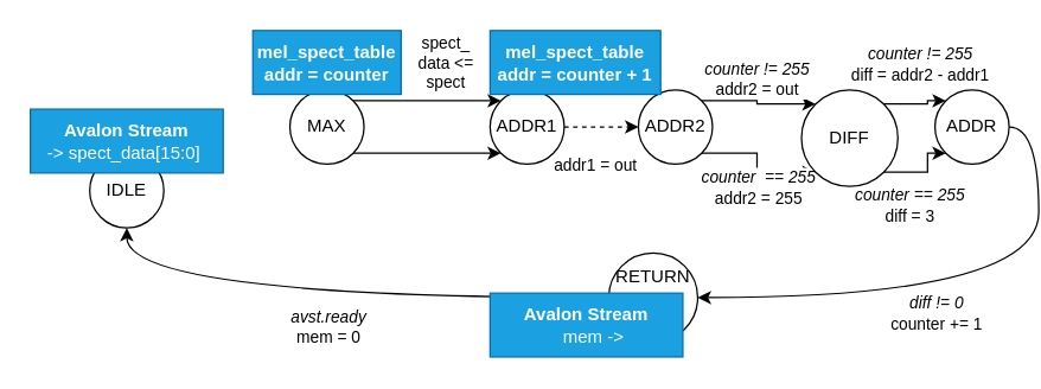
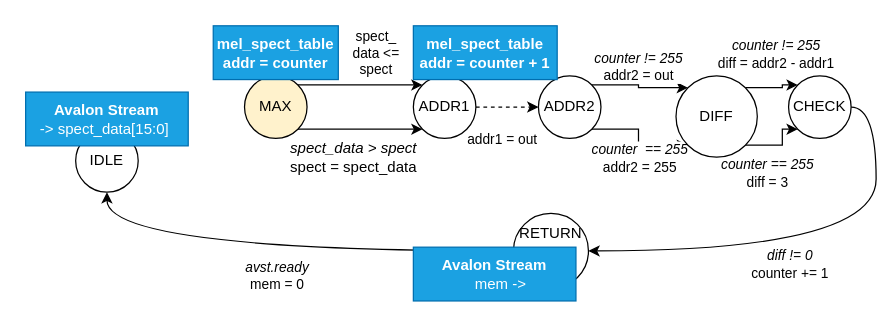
  <mxCell id="0" />
  <mxCell id="1" parent="0" />
  <mxCell id="2" value="IDLE" style="ellipse;whiteSpace=wrap;html=1;" parent="1" vertex="1"><mxGeometry x="60" y="103" width="50" height="50" as="geometry" /></mxCell>
  <mxCell id="3" value="&lt;b&gt;Avalon Stream&lt;/b&gt;&lt;br&gt;&amp;nbsp;-&amp;gt; spect_data[15:0]&amp;nbsp;&amp;nbsp;" style="rounded=0;whiteSpace=wrap;html=1;fillColor=#1ba1e2;fontColor=#ffffff;strokeColor=#006EAF;" parent="1" vertex="1"><mxGeometry y="73" width="130" height="43" as="geometry" x="20" /></mxCell>
  <mxCell id="4" style="edgeStyle=orthogonalEdgeStyle;rounded=0;orthogonalLoop=1;jettySize=auto;html=1;exitX=1;exitY=1;exitDx=0;exitDy=0;entryX=0;entryY=1;entryDx=0;entryDy=0;" parent="1" source="7" target="10" edge="1"><mxGeometry relative="1" as="geometry" /></mxCell>
  <mxCell id="5" style="edgeStyle=orthogonalEdgeStyle;rounded=0;orthogonalLoop=1;jettySize=auto;html=1;exitX=1;exitY=0;exitDx=0;exitDy=0;entryX=0;entryY=0;entryDx=0;entryDy=0;" edge="1" parent="1" source="7" target="10"><mxGeometry relative="1" as="geometry" /></mxCell>
  <mxCell id="6" value="spect_&lt;br&gt;data &amp;lt;= &lt;br&gt;spect" style="edgeLabel;html=1;align=center;verticalAlign=middle;resizable=0;points=[];" vertex="1" connectable="0" parent="5"><mxGeometry x="0.494" y="-1" relative="1" as="geometry"><mxPoint x="-12" y="-27" as="offset" /></mxGeometry></mxCell>
- <mxCell id="7" value="MAX" style="ellipse;whiteSpace=wrap;html=1;" parent="1" vertex="1"><mxGeometry x="195" y="60" width="50" height="50" as="geometry" /></mxCell>
+ <mxCell id="7" value="MAX" style="ellipse;whiteSpace=wrap;html=1;fillColor=#fff2cc;" parent="1" vertex="1"><mxGeometry x="195" y="60" width="50" height="50" as="geometry" /></mxCell>
  <mxCell id="8" style="edgeStyle=orthogonalEdgeStyle;rounded=0;orthogonalLoop=1;jettySize=auto;html=1;exitX=1;exitY=0.5;exitDx=0;exitDy=0;entryX=0;entryY=0.5;entryDx=0;entryDy=0;dashed=1;" parent="1" source="10" target="16" edge="1"><mxGeometry relative="1" as="geometry" /></mxCell>
  <mxCell id="9" value="addr1 = out" style="edgeLabel;html=1;align=center;verticalAlign=middle;resizable=0;points=[];" parent="8" vertex="1" connectable="0"><mxGeometry x="-0.103" y="-1" relative="1" as="geometry"><mxPoint x="-2" y="24" as="offset" /></mxGeometry></mxCell>
  <mxCell id="10" value="ADDR1" style="ellipse;whiteSpace=wrap;html=1;" parent="1" vertex="1"><mxGeometry x="330" y="60" width="50" height="50" as="geometry" /></mxCell>
+ <mxCell id="11" value="&lt;i&gt;spect_data &amp;gt; spect&lt;br&gt;&lt;/i&gt;&lt;span style=&quot;background-color: initial;&quot;&gt;spect =&amp;nbsp;&lt;/span&gt;spect_data" style="text;html=1;align=center;verticalAlign=middle;whiteSpace=wrap;rounded=0;" parent="1" vertex="1"><mxGeometry x="220" y="110" width="125" height="30" as="geometry" /></mxCell>
  <mxCell id="12" value="&lt;b&gt;mel_spect_table&lt;br&gt;addr = counter&lt;/b&gt;" style="rounded=0;whiteSpace=wrap;html=1;fillColor=#1ba1e2;fontColor=#ffffff;strokeColor=#006EAF;" parent="1" vertex="1"><mxGeometry x="170" width="100" height="43" as="geometry" y="20" /></mxCell>
  <mxCell id="13" style="edgeStyle=orthogonalEdgeStyle;rounded=0;orthogonalLoop=1;jettySize=auto;html=1;exitX=1;exitY=1;exitDx=0;exitDy=0;entryX=0;entryY=1;entryDx=0;entryDy=0;" parent="1" source="16" target="22" edge="1"><mxGeometry relative="1" as="geometry" /></mxCell>
  <mxCell id="14" value="&lt;i&gt;counter&amp;nbsp; == 255&lt;/i&gt;&lt;div&gt;addr2 = 255&lt;/div&gt;" style="edgeLabel;html=1;align=center;verticalAlign=middle;resizable=0;points=[];" parent="13" vertex="1" connectable="0"><mxGeometry x="-0.145" relative="1" as="geometry"><mxPoint y="22" as="offset" /></mxGeometry></mxCell>
  <mxCell id="15" value="&lt;i&gt;counter != 255&lt;br&gt;&lt;/i&gt;addr2 = out" style="edgeStyle=orthogonalEdgeStyle;rounded=0;orthogonalLoop=1;jettySize=auto;html=1;exitX=1;exitY=0;exitDx=0;exitDy=0;entryX=0;entryY=0;entryDx=0;entryDy=0;" parent="1" source="16" target="22" edge="1"><mxGeometry y="17" relative="1" as="geometry"><mxPoint as="offset" /></mxGeometry></mxCell>
  <mxCell id="16" value="ADDR2" style="ellipse;whiteSpace=wrap;html=1;" parent="1" vertex="1"><mxGeometry x="430" y="60" width="50" height="50" as="geometry" /></mxCell>
  <mxCell id="17" value="&lt;b&gt;mel_spect_table&lt;br&gt;addr = counter + 1&lt;/b&gt;" style="rounded=0;whiteSpace=wrap;html=1;fillColor=#1ba1e2;fontColor=#ffffff;strokeColor=#006EAF;" parent="1" vertex="1"><mxGeometry x="330" width="115" height="43" as="geometry" y="20" /></mxCell>
  <mxCell id="18" style="edgeStyle=orthogonalEdgeStyle;rounded=0;orthogonalLoop=1;jettySize=auto;html=1;exitX=1;exitY=1;exitDx=0;exitDy=0;entryX=0;entryY=1;entryDx=0;entryDy=0;" parent="1" source="22" target="25" edge="1"><mxGeometry relative="1" as="geometry" /></mxCell>
  <mxCell id="19" value="&lt;i&gt;counter == 255&lt;/i&gt;&lt;br&gt;diff = 3" style="edgeLabel;html=1;align=center;verticalAlign=middle;resizable=0;points=[];" parent="18" vertex="1" connectable="0"><mxGeometry x="-0.374" y="-1" relative="1" as="geometry"><mxPoint y="21" as="offset" /></mxGeometry></mxCell>
  <mxCell id="20" style="edgeStyle=orthogonalEdgeStyle;rounded=0;orthogonalLoop=1;jettySize=auto;html=1;exitX=1;exitY=0;exitDx=0;exitDy=0;entryX=0;entryY=0;entryDx=0;entryDy=0;" parent="1" source="22" target="25" edge="1"><mxGeometry relative="1" as="geometry" /></mxCell>
  <mxCell id="21" value="&lt;i&gt;counter != 255&lt;/i&gt;&lt;br&gt;diff = addr2 - addr1" style="edgeLabel;html=1;align=center;verticalAlign=middle;resizable=0;points=[];" parent="20" vertex="1" connectable="0"><mxGeometry x="-0.374" y="3" relative="1" as="geometry"><mxPoint x="10" y="-24" as="offset" /></mxGeometry></mxCell>
  <mxCell id="22" value="DIFF" style="ellipse;whiteSpace=wrap;html=1;" parent="1" vertex="1"><mxGeometry x="540" y="60" width="65" height="65" as="geometry" /></mxCell>
  <mxCell id="23" style="edgeStyle=orthogonalEdgeStyle;rounded=0;orthogonalLoop=1;jettySize=auto;html=1;exitX=1;exitY=0.5;exitDx=0;exitDy=0;entryX=1;entryY=0.5;entryDx=0;entryDy=0;curved=1;" parent="1" source="25" target="28" edge="1"><mxGeometry relative="1" as="geometry" /></mxCell>
  <mxCell id="24" value="&lt;i&gt;diff != 0&lt;br&gt;&lt;/i&gt;counter += 1" style="edgeLabel;html=1;align=center;verticalAlign=middle;resizable=0;points=[];" parent="23" vertex="1" connectable="0"><mxGeometry x="0.312" y="-2" relative="1" as="geometry"><mxPoint x="34" y="12" as="offset" /></mxGeometry></mxCell>
- <mxCell id="25" value="ADDR" style="ellipse;whiteSpace=wrap;html=1;" parent="1" vertex="1"><mxGeometry x="630" y="60" width="50" height="50" as="geometry" /></mxCell>
+ <mxCell id="25" value="CHECK" style="ellipse;whiteSpace=wrap;html=1;" parent="1" vertex="1"><mxGeometry x="630" y="60" width="50" height="50" as="geometry" /></mxCell>
  <mxCell id="26" style="edgeStyle=orthogonalEdgeStyle;rounded=0;orthogonalLoop=1;jettySize=auto;html=1;exitX=0;exitY=0.5;exitDx=0;exitDy=0;curved=1;" parent="1" source="28" target="2" edge="1"><mxGeometry relative="1" as="geometry" /></mxCell>
  <mxCell id="27" value="&lt;i&gt;avst.ready&lt;br&gt;&lt;/i&gt;mem = 0" style="edgeLabel;html=1;align=center;verticalAlign=middle;resizable=0;points=[];" parent="26" vertex="1" connectable="0"><mxGeometry x="0.093" y="-10" relative="1" as="geometry"><mxPoint x="13" y="29" as="offset" /></mxGeometry></mxCell>
  <mxCell id="28" value="RETURN&lt;br&gt;&lt;div&gt;&lt;br&gt;&lt;/div&gt;&lt;div&gt;&lt;br&gt;&lt;/div&gt;" style="ellipse;whiteSpace=wrap;html=1;" parent="1" vertex="1"><mxGeometry x="410" y="170" width="60" height="60" as="geometry" /></mxCell>
  <mxCell id="29" value="&lt;b&gt;Avalon Stream&lt;/b&gt;&lt;br&gt;&amp;nbsp; &amp;nbsp;mem -&amp;gt;" style="rounded=0;whiteSpace=wrap;html=1;fillColor=#1ba1e2;fontColor=#ffffff;strokeColor=#006EAF;" parent="1" vertex="1"><mxGeometry x="330" y="197" width="130" height="43" as="geometry" /></mxCell>
